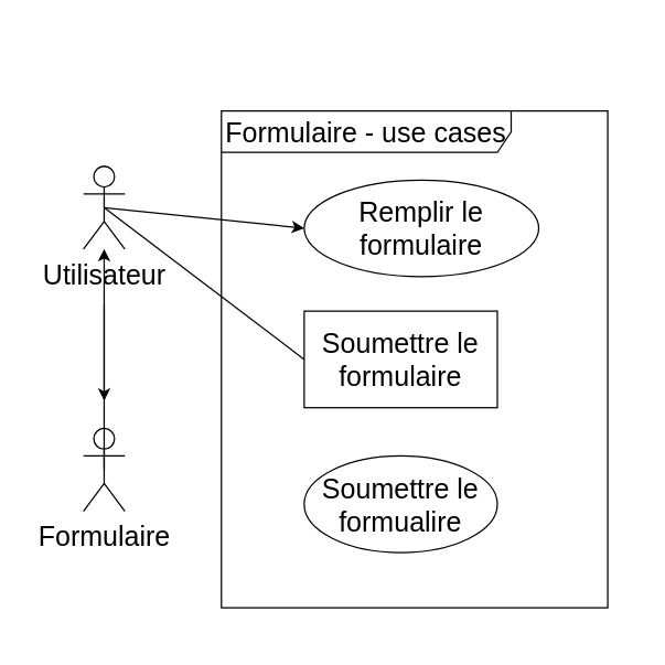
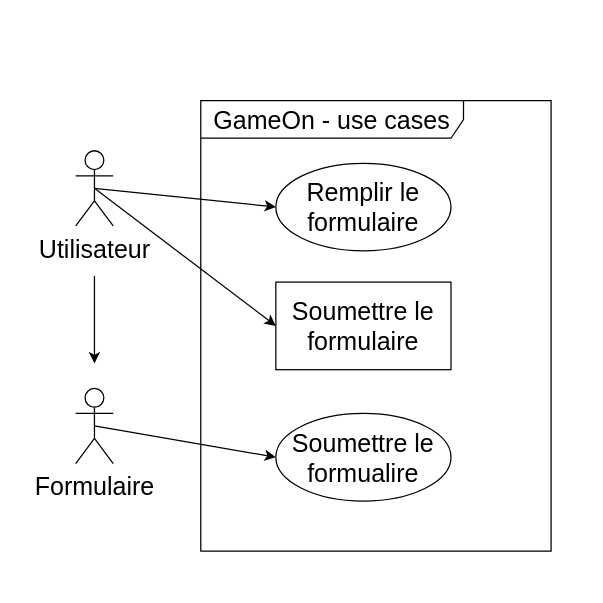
  <mxCell id="0" />
  <mxCell id="1" parent="0" />
- <mxCell id="2" style="edgeStyle=none;rounded=0;orthogonalLoop=1;jettySize=auto;html=1;exitX=0.5;exitY=0.5;exitDx=0;exitDy=0;exitPerimeter=0;sourcePerimeterSpacing=0;strokeColor=#000000;fontSize=20;fontColor=#000000;" parent="1" source="3" target="7" edge="1"><mxGeometry relative="1" as="geometry" /></mxCell>
+ <mxCell id="2" style="edgeStyle=none;rounded=0;orthogonalLoop=1;jettySize=auto;html=1;exitX=0.5;exitY=0.5;exitDx=0;exitDy=0;exitPerimeter=0;entryX=0;entryY=0.5;entryDx=0;entryDy=0;sourcePerimeterSpacing=0;strokeColor=#000000;fontSize=20;fontColor=#000000;" parent="1" source="3" target="11" edge="1"><mxGeometry relative="1" as="geometry" /></mxCell>
  <mxCell id="3" value="Formulaire" style="shape=umlActor;verticalLabelPosition=bottom;verticalAlign=top;html=1;strokeColor=#000000;fillColor=none;fontSize=20;fontColor=#000000;" parent="1" vertex="1"><mxGeometry x="60" y="310" width="30" height="60" as="geometry" /></mxCell>
  <mxCell id="4" style="edgeStyle=none;rounded=0;orthogonalLoop=1;jettySize=auto;html=1;sourcePerimeterSpacing=0;strokeColor=#000000;fontSize=20;fontColor=#000000;" parent="1" edge="1"><mxGeometry relative="1" as="geometry"><mxPoint x="75" y="290" as="targetPoint" /><mxPoint x="75" y="220" as="sourcePoint" /></mxGeometry></mxCell>
  <mxCell id="5" style="rounded=0;orthogonalLoop=1;jettySize=auto;html=1;exitX=0.5;exitY=0.5;exitDx=0;exitDy=0;exitPerimeter=0;entryX=0;entryY=0.5;entryDx=0;entryDy=0;sourcePerimeterSpacing=0;strokeColor=#000000;fontSize=20;fontColor=#000000;" parent="1" source="7" target="9" edge="1"><mxGeometry relative="1" as="geometry" /></mxCell>
- <mxCell id="6" style="edgeStyle=none;rounded=0;orthogonalLoop=1;jettySize=auto;html=1;exitX=0.5;exitY=0.5;exitDx=0;exitDy=0;exitPerimeter=0;entryX=0;entryY=0.5;entryDx=0;entryDy=0;sourcePerimeterSpacing=0;strokeColor=#000000;fontSize=20;fontColor=#000000;endArrow=none;" parent="1" source="7" target="10" edge="1"><mxGeometry relative="1" as="geometry" /></mxCell>
+ <mxCell id="6" style="edgeStyle=none;rounded=0;orthogonalLoop=1;jettySize=auto;html=1;exitX=0.5;exitY=0.5;exitDx=0;exitDy=0;exitPerimeter=0;entryX=0;entryY=0.5;entryDx=0;entryDy=0;sourcePerimeterSpacing=0;strokeColor=#000000;fontSize=20;fontColor=#000000;" parent="1" source="7" target="10" edge="1"><mxGeometry relative="1" as="geometry" /></mxCell>
  <mxCell id="7" value="Utilisateur" style="shape=umlActor;verticalLabelPosition=bottom;verticalAlign=top;html=1;strokeColor=#000000;fillColor=none;fontSize=20;fontColor=#000000;" parent="1" vertex="1"><mxGeometry x="60" y="120" width="30" height="60" as="geometry" /></mxCell>
- <mxCell id="8" value="Formulaire - use cases" style="shape=umlFrame;whiteSpace=wrap;html=1;strokeColor=#000000;fillColor=none;fontSize=20;fontColor=#000000;width=210;height=30;" parent="1" vertex="1"><mxGeometry x="160" y="80" width="280" height="360" as="geometry" /></mxCell>
- <mxCell id="9" value="Remplir le formulaire" style="ellipse;whiteSpace=wrap;html=1;strokeColor=#000000;fillColor=none;fontSize=20;fontColor=#000000;" parent="1" vertex="1"><mxGeometry x="220" y="130" width="170" height="70" as="geometry" /></mxCell>
+ <mxCell id="8" value="GameOn - use cases" style="shape=umlFrame;whiteSpace=wrap;html=1;strokeColor=#000000;fillColor=none;fontSize=20;fontColor=#000000;width=210;height=30;" parent="1" vertex="1"><mxGeometry x="160" y="80" width="280" height="360" as="geometry" /></mxCell>
+ <mxCell id="9" value="Remplir le formulaire" style="ellipse;whiteSpace=wrap;html=1;strokeColor=#000000;fillColor=none;fontSize=20;fontColor=#000000;" parent="1" vertex="1"><mxGeometry x="220" y="130" width="140" height="70" as="geometry" /></mxCell>
  <mxCell id="10" value="Soumettre le formulaire" style="whiteSpace=wrap;html=1;strokeColor=#000000;fillColor=none;fontSize=20;fontColor=#000000;rounded=0;" parent="1" vertex="1"><mxGeometry x="220" y="225" width="140" height="70" as="geometry" /></mxCell>
  <mxCell id="11" value="Soumettre le formualire" style="ellipse;whiteSpace=wrap;html=1;strokeColor=#000000;fillColor=none;fontSize=20;fontColor=#000000;" parent="1" vertex="1"><mxGeometry x="220" y="330" width="140" height="70" as="geometry" /></mxCell>
  <mxCell id="12" value="" style="whiteSpace=wrap;html=1;aspect=fixed;fillColor=none;fontSize=20;fontColor=#000000;strokeColor=none;" parent="1" vertex="1"><mxGeometry x="20" y="20" width="440" height="440" as="geometry" /></mxCell>
